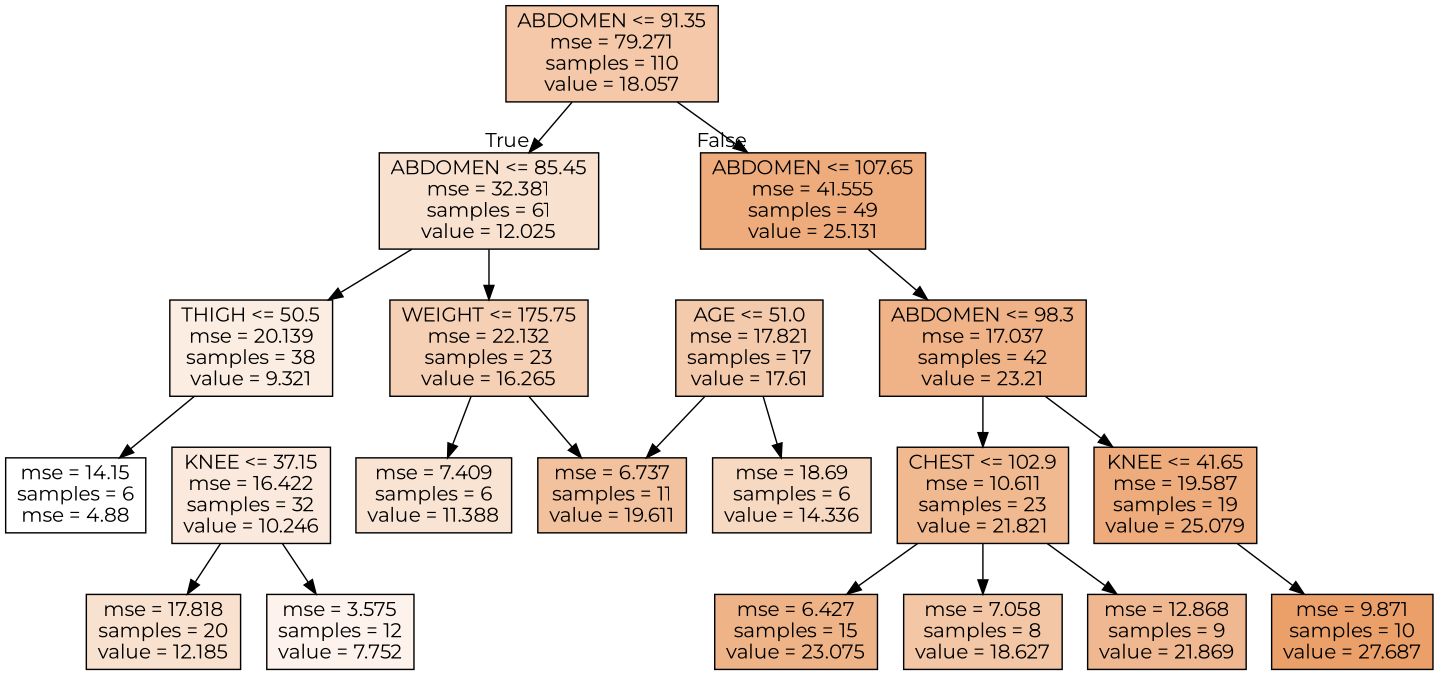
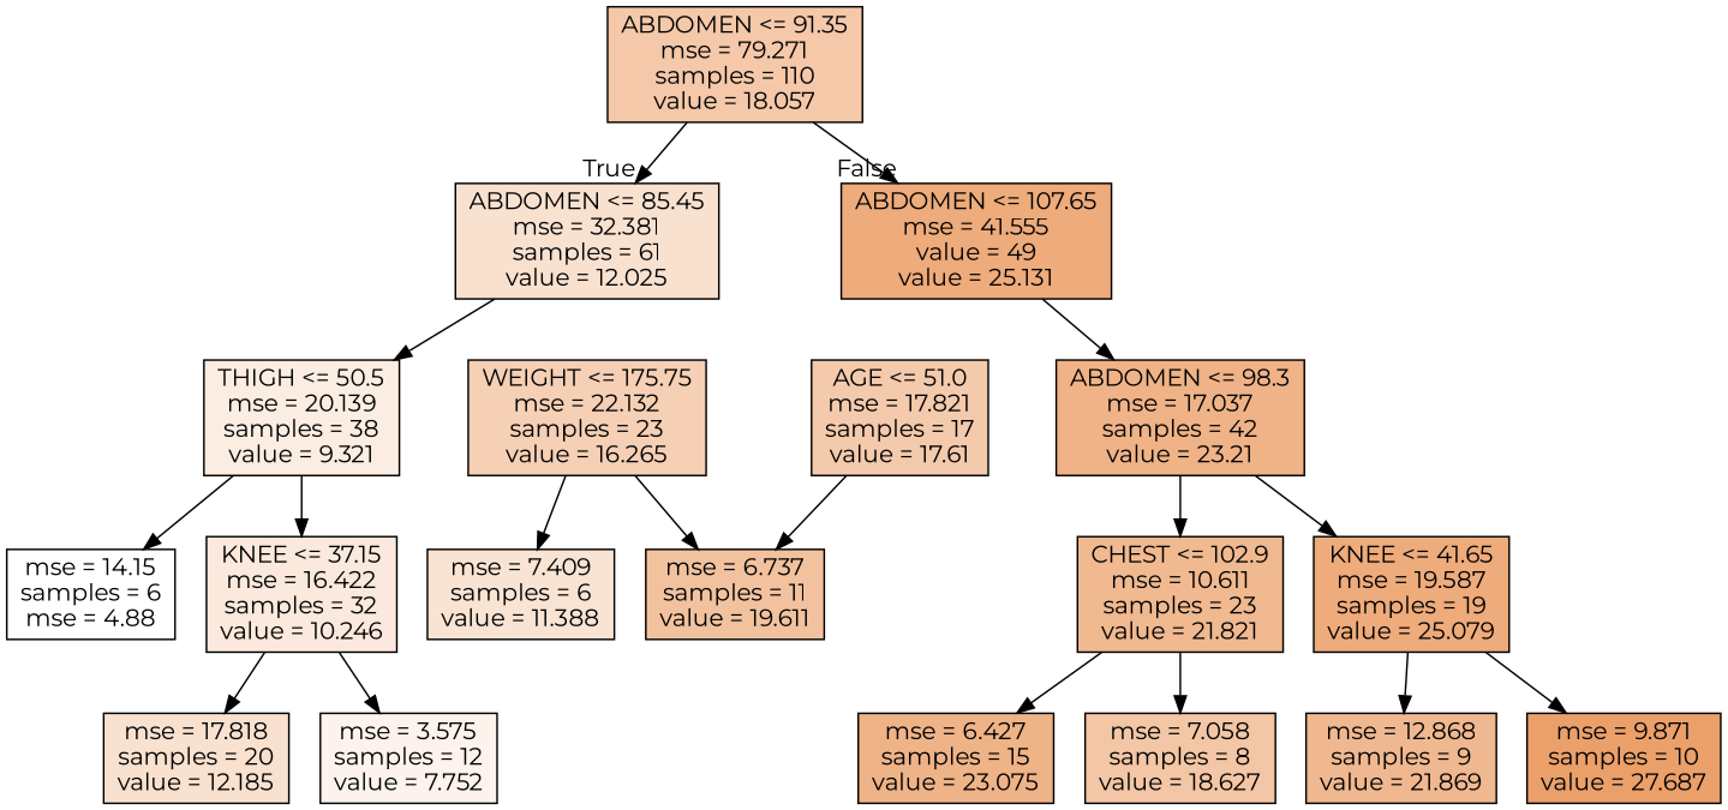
  digraph {
    fontname=Montserrat
    node [color=black fillcolor="#eeab7b" fontname=Montserrat shape=box style=filled]
    edge [fontname=Montserrat]
    n1 [fillcolor="#f4c8a9" label="ABDOMEN <= 91.35\nmse = 79.271\nsamples = 110\nvalue = 18.057"]
    n2 [fillcolor="#f9e1d0" label="ABDOMEN <= 85.45\nmse = 32.381\nsamples = 61\nvalue = 12.025"]
-   n3 [label="ABDOMEN <= 107.65\nmse = 41.555\nsamples = 49\nvalue = 25.131"]
+   n3 [label="ABDOMEN <= 107.65\nmse = 41.555\nvalue = 49\nvalue = 25.131"]
    n4 [fillcolor="#fbede2" label="THIGH <= 50.5\nmse = 20.139\nsamples = 38\nvalue = 9.321"]
    n5 [fillcolor="#f5d0b5" label="WEIGHT <= 175.75\nmse = 22.132\nsamples = 23\nvalue = 16.265"]
    n6 [fillcolor="#efb387" label="ABDOMEN <= 98.3\nmse = 17.037\nsamples = 42\nvalue = 23.21"]
    n7 [fillcolor="#ffffff" label="mse = 14.15\nsamples = 6\nmse = 4.88"]
    n8 [fillcolor="#fae9dc" label="KNEE <= 37.15\nmse = 16.422\nsamples = 32\nvalue = 10.246"]
    n9 [fillcolor="#f9e4d4" label="mse = 7.409\nsamples = 6\nvalue = 11.388"]
    n10 [fillcolor="#f2c29f" label="mse = 6.737\nsamples = 11\nvalue = 19.611"]
    n11 [fillcolor="#f9e1cf" label="mse = 17.818\nsamples = 20\nvalue = 12.185"]
    n12 [fillcolor="#fdf3ec" label="mse = 3.575\nsamples = 12\nvalue = 7.752"]
    n13 [fillcolor="#f4caac" label="AGE <= 51.0\nmse = 17.821\nsamples = 17\nvalue = 17.61"]
-   n14 [fillcolor="#f7d8c1" label="mse = 18.69\nsamples = 6\nvalue = 14.336"]
    n15 [fillcolor="#f0b990" label="CHEST <= 102.9\nmse = 10.611\nsamples = 23\nvalue = 21.821"]
    n16 [label="KNEE <= 41.65\nmse = 19.587\nsamples = 19\nvalue = 25.079"]
    n17 [fillcolor="#efb388" label="mse = 6.427\nsamples = 15\nvalue = 23.075"]
    n18 [fillcolor="#f3c6a5" label="mse = 7.058\nsamples = 8\nvalue = 18.627"]
    n19 [fillcolor="#eba06a" label="mse = 9.871\nsamples = 10\nvalue = 27.687"]
    n20 [fillcolor="#f0b890" label="mse = 12.868\nsamples = 9\nvalue = 21.869"]
    n1 -> n2 [headlabel=True labelangle=45 labeldistance=2.5]
    n1 -> n3 [headlabel=False labelangle=-45 labeldistance=2.5]
    n2 -> n4
-   n2 -> n5
    n3 -> n6
    n4 -> n7
+   n4 -> n8
    n5 -> n9
    n5 -> n10
    n6 -> n15
    n6 -> n16
    n8 -> n11
    n8 -> n12
    n13 -> n10
-   n13 -> n14
    n15 -> n17
    n15 -> n18
    n16 -> n19
-   n15 -> n20
+   n16 -> n20
  }
